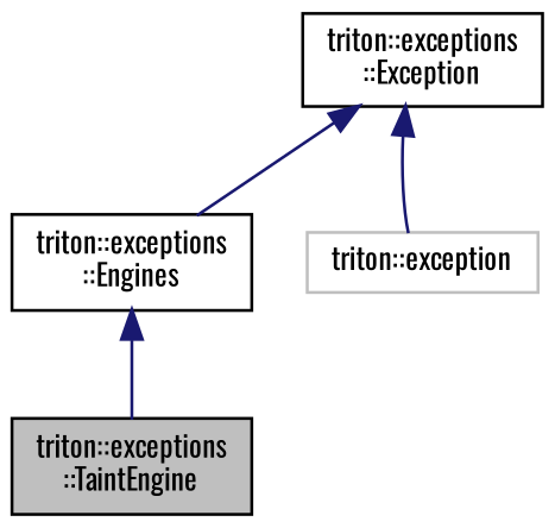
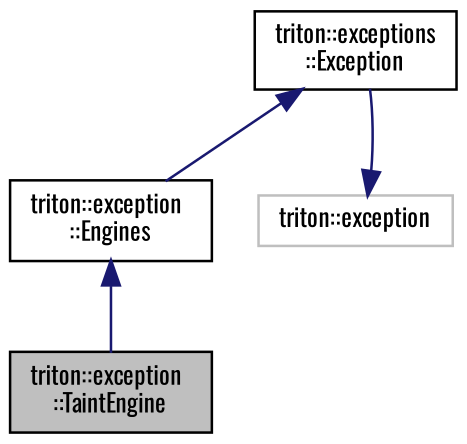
  digraph {
    fontname=Oswald
    node [color=black fillcolor=white fontname=Oswald fontsize=10 shape=record style=filled]
    edge [color=midnightblue dir=back fontname=Oswald fontsize=10 labelfontname=Helvetica labelfontsize=10 style=solid]
-   n1 [fillcolor=grey75 fontcolor=black height=0.2 label="triton::exceptions\l::TaintEngine" width=0.4]
-   n2 [height=0.2 label="triton::exceptions\l::Engines" width=0.4]
+   n1 [fillcolor=grey75 fontcolor=black height=0.2 label="triton::exception\l::TaintEngine" width=0.4]
+   n2 [height=0.2 label="triton::exception\l::Engines" width=0.4]
    n3 [height=0.2 label="triton::exceptions\l::Exception" width=0.4]
    n4 [color=grey75 height=0.2 label="triton::exception" width=0.4]
    n2 -> n1
    n3 -> n2
-   n3 -> n4
+   n4 -> n3
  }
